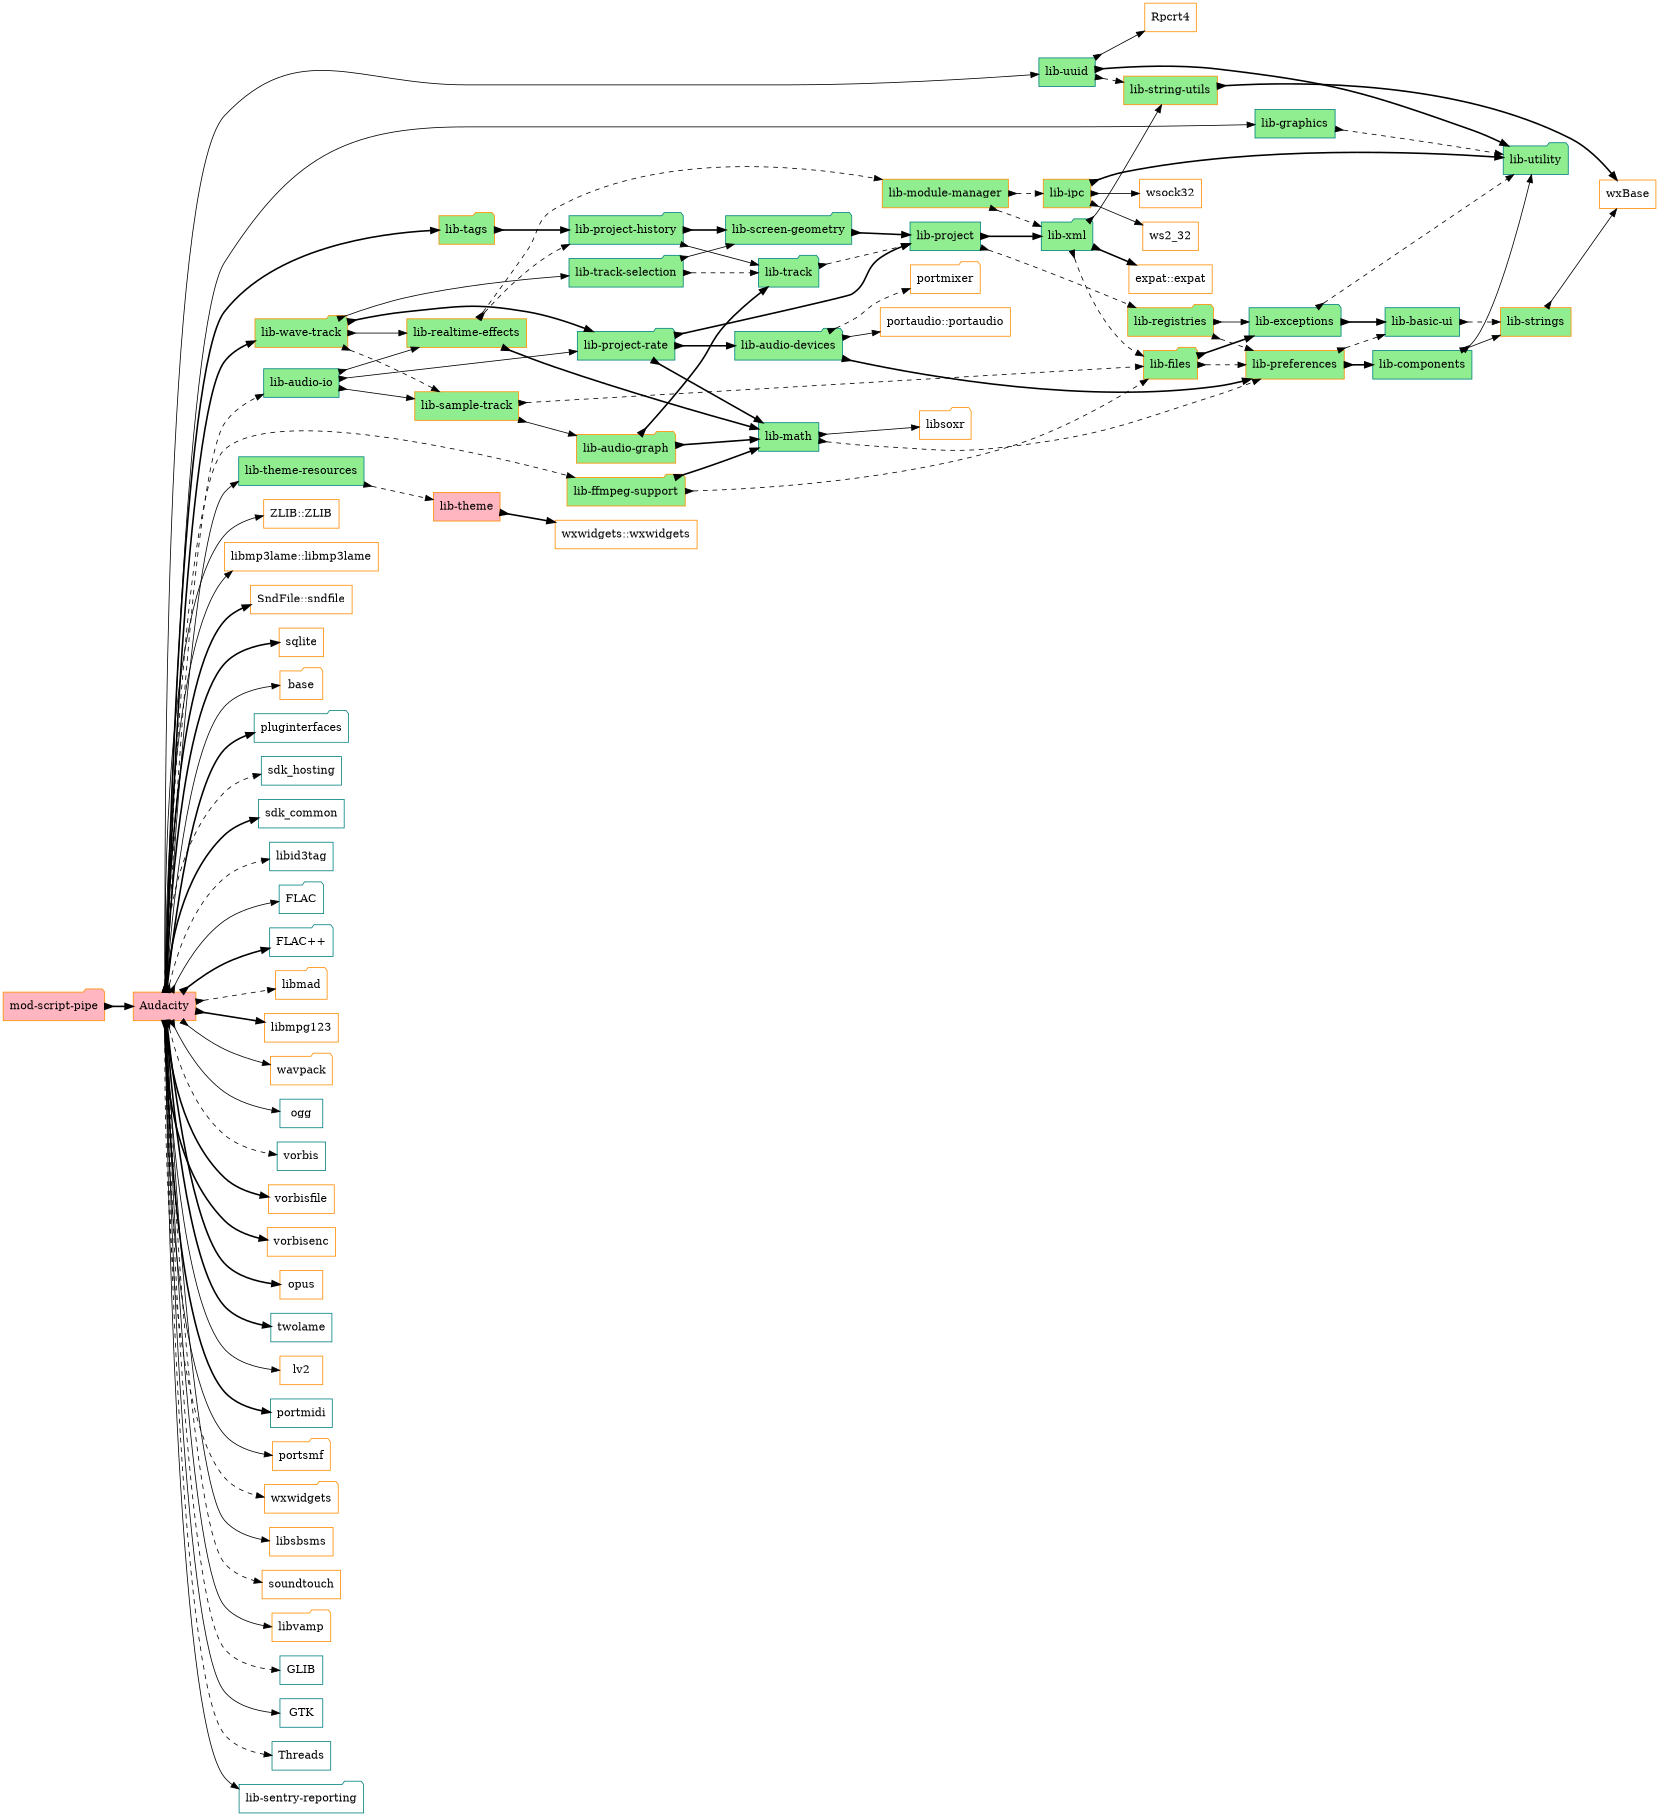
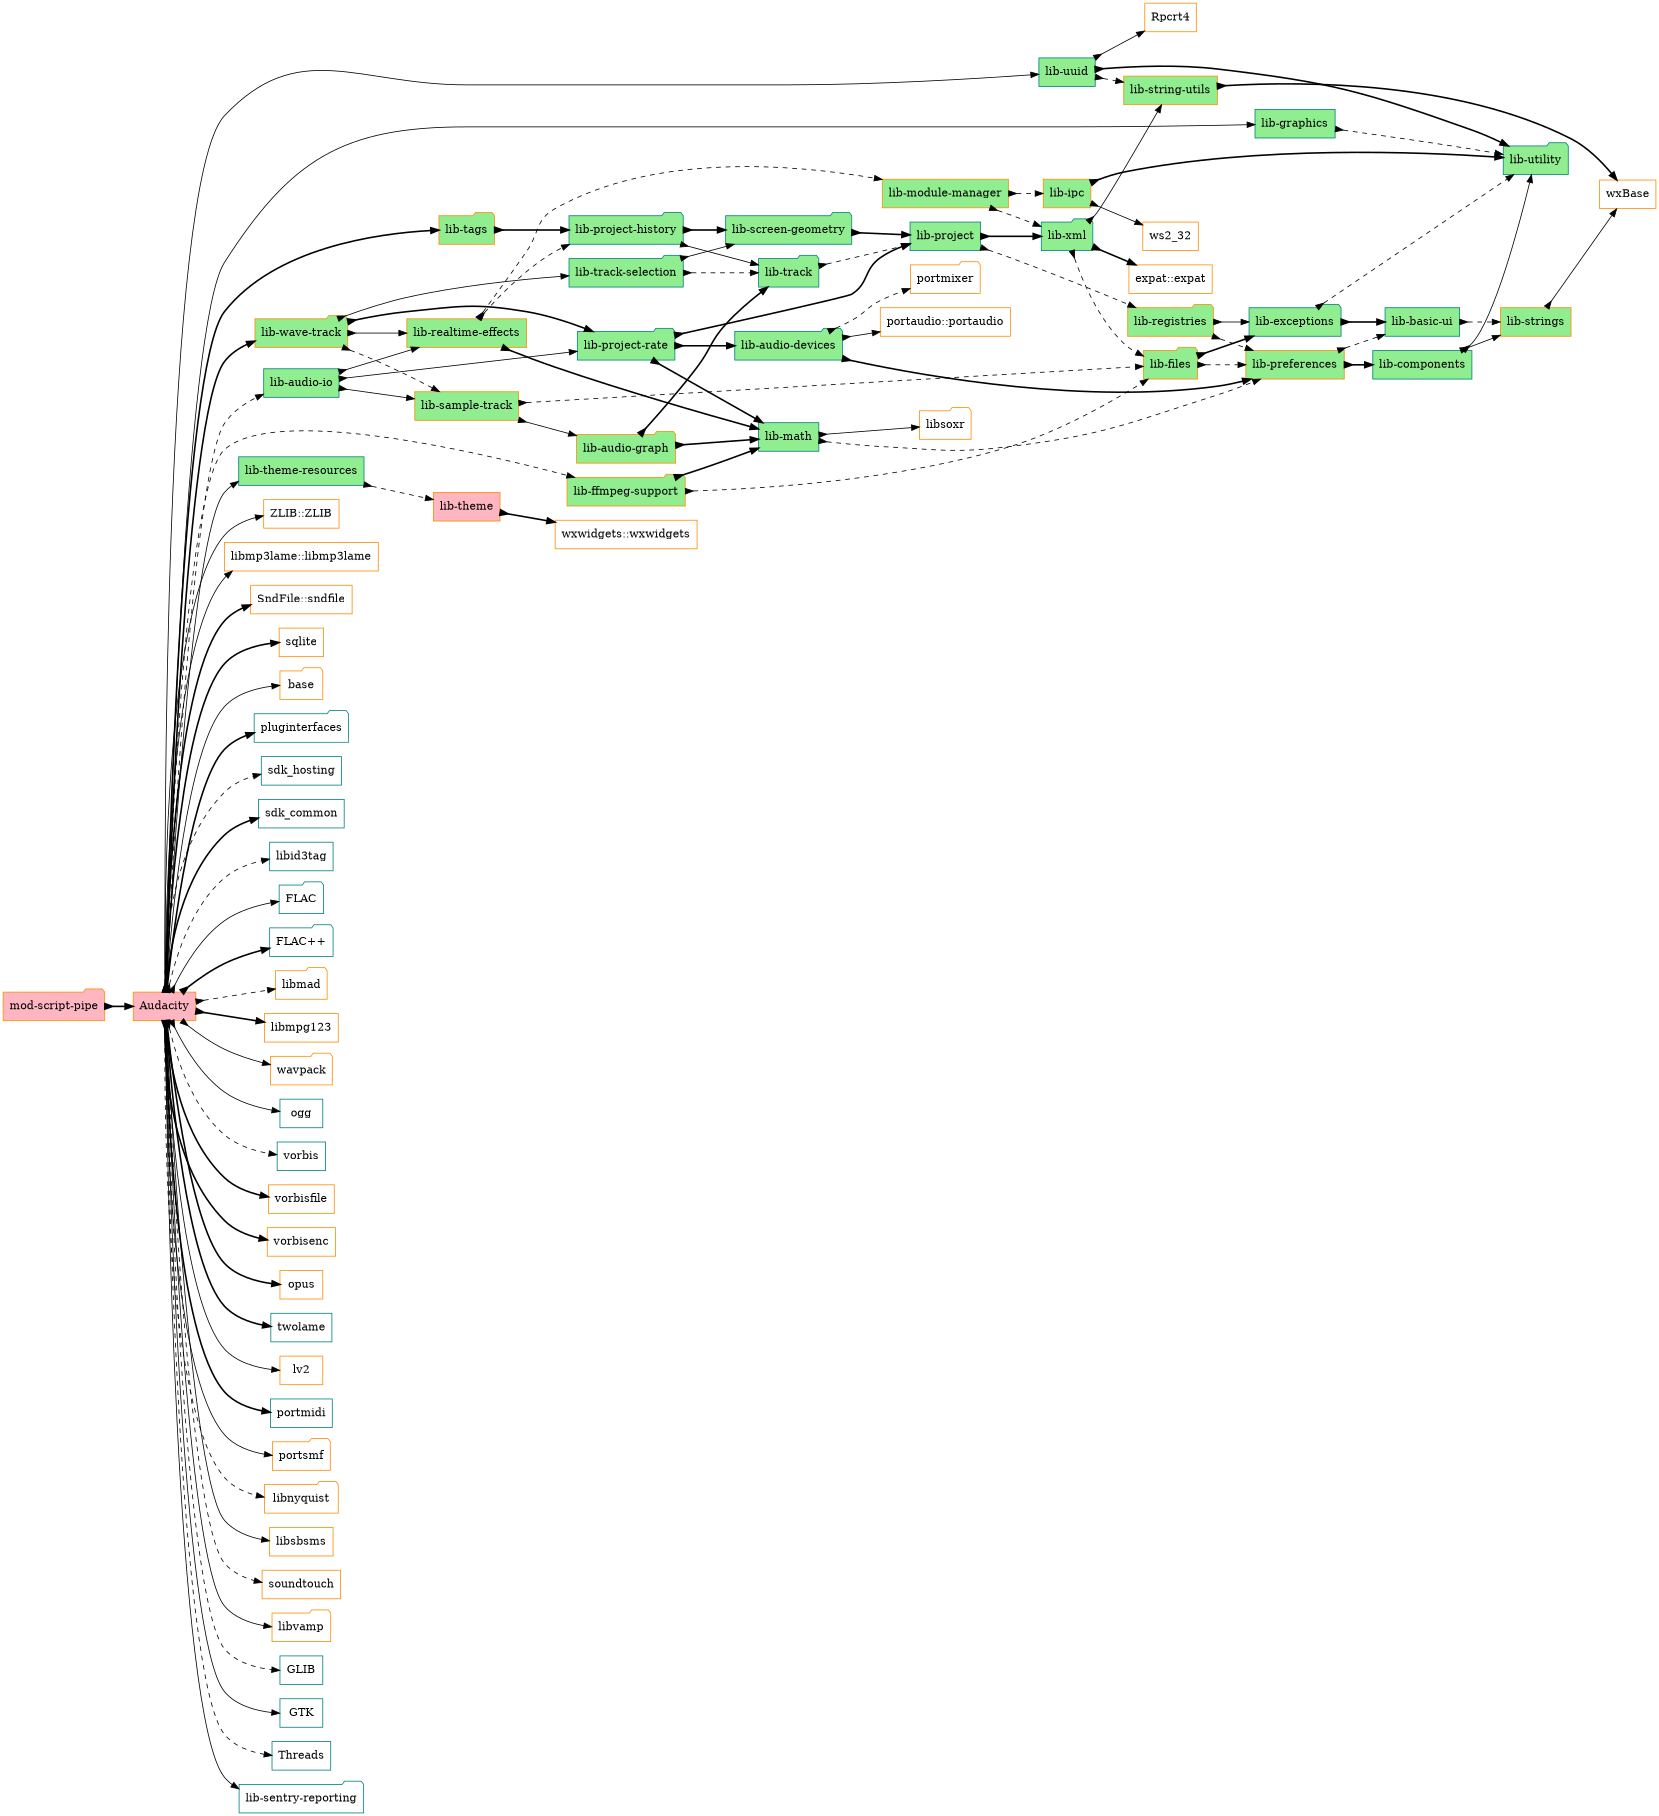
  digraph {
    rankdir=LR
    node [color=darkorange shape=box]
    edge [arrowtail=inv dir=both style=bold]
    "lib-string-utils" [fillcolor=lightgreen style=filled]
    wxBase
    "lib-strings" [fillcolor=lightgreen style=filled]
    "lib-utility" [color=teal fillcolor=lightgreen shape=folder style=filled]
    "lib-uuid" [color=teal fillcolor=lightgreen style=filled]
    Rpcrt4
    "lib-components" [color=teal fillcolor=lightgreen style=filled]
    "lib-basic-ui" [color=teal fillcolor=lightgreen style=filled]
    "lib-exceptions" [color=teal fillcolor=lightgreen shape=folder style=filled]
    "lib-preferences" [fillcolor=lightgreen style=filled]
    "lib-math" [color=teal fillcolor=lightgreen style=filled]
    libsoxr [shape=folder]
    "lib-files" [fillcolor=lightgreen shape=folder style=filled]
    "lib-ipc" [fillcolor=lightgreen style=filled]
-   wsock32
    ws2_32
    "lib-registries" [fillcolor=lightgreen shape=folder style=filled]
    "lib-xml" [color=teal fillcolor=lightgreen shape=folder style=filled]
    "expat::expat"
    "lib-audio-devices" [color=teal fillcolor=lightgreen shape=folder style=filled]
    "portaudio::portaudio"
    portmixer [shape=folder]
    "lib-project" [color=teal fillcolor=lightgreen style=filled]
    "lib-screen-geometry" [color=teal fillcolor=lightgreen shape=folder style=filled]
    "lib-project-rate" [color=teal fillcolor=lightgreen shape=folder style=filled]
    "lib-ffmpeg-support" [fillcolor=lightgreen shape=folder style=filled]
    "lib-theme" [fillcolor=lightpink style=filled]
    "wxwidgets::wxwidgets"
    "lib-theme-resources" [color=teal fillcolor=lightgreen style=filled]
    "lib-track" [color=teal fillcolor=lightgreen shape=folder style=filled]
    "lib-sample-track" [fillcolor=lightgreen style=filled]
    "lib-audio-graph" [fillcolor=lightgreen shape=folder style=filled]
    "lib-module-manager" [fillcolor=lightgreen style=filled]
    "lib-project-history" [color=teal fillcolor=lightgreen shape=folder style=filled]
    "lib-graphics" [color=teal fillcolor=lightgreen style=filled]
    "lib-tags" [fillcolor=lightgreen shape=folder style=filled]
    "lib-realtime-effects" [fillcolor=lightgreen style=filled]
    "lib-audio-io" [color=teal fillcolor=lightgreen style=filled]
    "lib-wave-track" [fillcolor=lightgreen shape=folder style=filled]
    "lib-track-selection" [color=teal fillcolor=lightgreen shape=folder style=filled]
    Audacity [fillcolor=lightpink style=filled]
    "ZLIB::ZLIB"
    "libmp3lame::libmp3lame"
    "SndFile::sndfile"
    sqlite
    base [shape=folder]
    pluginterfaces [color=teal shape=folder]
    sdk_hosting [color=teal]
    sdk_common [color=teal]
    libid3tag [color=teal]
    FLAC [color=teal shape=folder]
    "FLAC++" [color=teal shape=folder]
    libmad [shape=folder]
    libmpg123
    wavpack [shape=folder]
    ogg [color=teal]
    vorbis [color=teal]
    vorbisfile
    vorbisenc
    opus
    twolame [color=teal]
    lv2
    portmidi [color=teal]
    portsmf [shape=folder]
-   libnyquist [shape=folder label=wxwidgets]
+   libnyquist [shape=folder]
    libsbsms
    soundtouch
    libvamp [shape=folder]
    GLIB [color=teal]
    GTK [color=teal]
    Threads [color=teal]
    "lib-sentry-reporting" [color=teal shape=folder]
    "mod-script-pipe" [fillcolor=lightpink shape=folder style=filled]
    "lib-string-utils" -> wxBase
    "lib-strings" -> wxBase [style=solid]
    "lib-uuid" -> "lib-string-utils" [style=dashed]
    "lib-uuid" -> "lib-utility"
    "lib-uuid" -> Rpcrt4 [style=solid]
    "lib-components" -> "lib-strings" [style=solid]
    "lib-components" -> "lib-utility" [style=solid]
    "lib-basic-ui" -> "lib-strings" [style=dashed]
    "lib-exceptions" -> "lib-utility" [style=dashed]
    "lib-exceptions" -> "lib-basic-ui"
    "lib-preferences" -> "lib-components"
    "lib-preferences" -> "lib-basic-ui" [style=dashed]
    "lib-math" -> "lib-preferences" [style=dashed]
    "lib-math" -> libsoxr [style=solid]
    "lib-files" -> "lib-exceptions"
    "lib-files" -> "lib-preferences" [style=dashed]
    "lib-ipc" -> "lib-utility"
-   "lib-ipc" -> wsock32 [style=solid]
    "lib-ipc" -> ws2_32 [style=solid]
    "lib-registries" -> "lib-exceptions" [style=solid]
    "lib-registries" -> "lib-preferences" [style=dashed]
    "lib-xml" -> "lib-string-utils" [style=solid]
    "lib-xml" -> "lib-files" [style=dashed]
    "lib-xml" -> "expat::expat"
    "lib-audio-devices" -> "lib-preferences"
    "lib-audio-devices" -> "portaudio::portaudio" [style=solid]
    "lib-audio-devices" -> portmixer [style=dashed]
    "lib-project" -> "lib-registries" [style=dashed]
    "lib-project" -> "lib-xml"
    "lib-screen-geometry" -> "lib-project"
    "lib-project-rate" -> "lib-math"
    "lib-project-rate" -> "lib-audio-devices"
    "lib-project-rate" -> "lib-project"
    "lib-ffmpeg-support" -> "lib-math"
    "lib-ffmpeg-support" -> "lib-files" [style=dashed]
    "lib-theme" -> "wxwidgets::wxwidgets"
    "lib-theme-resources" -> "lib-theme" [style=dashed]
    "lib-track" -> "lib-project" [style=dashed]
    "lib-sample-track" -> "lib-files" [style=dashed]
    "lib-sample-track" -> "lib-audio-graph" [style=solid]
    "lib-audio-graph" -> "lib-math"
    "lib-audio-graph" -> "lib-track"
    "lib-module-manager" -> "lib-ipc" [style=dashed]
    "lib-module-manager" -> "lib-xml" [style=dashed]
    "lib-project-history" -> "lib-screen-geometry"
    "lib-project-history" -> "lib-track" [style=solid]
    "lib-graphics" -> "lib-utility" [style=dashed]
    "lib-tags" -> "lib-project-history"
    "lib-realtime-effects" -> "lib-math"
    "lib-realtime-effects" -> "lib-module-manager" [style=dashed]
    "lib-realtime-effects" -> "lib-project-history" [style=dashed]
    "lib-audio-io" -> "lib-project-rate" [style=solid]
    "lib-audio-io" -> "lib-sample-track" [style=solid]
    "lib-audio-io" -> "lib-realtime-effects" [style=solid]
    "lib-wave-track" -> "lib-project-rate"
    "lib-wave-track" -> "lib-sample-track" [style=dashed]
    "lib-wave-track" -> "lib-realtime-effects" [style=solid]
    "lib-wave-track" -> "lib-track-selection" [style=solid]
    "lib-track-selection" -> "lib-screen-geometry" [style=solid]
    "lib-track-selection" -> "lib-track" [style=dashed]
    Audacity -> "lib-uuid" [style=solid]
    Audacity -> "lib-ffmpeg-support" [style=dashed]
    Audacity -> "lib-theme-resources" [style=solid]
    Audacity -> "lib-graphics" [style=solid]
    Audacity -> "lib-tags"
    Audacity -> "lib-audio-io" [style=dashed]
    Audacity -> "lib-wave-track"
    Audacity -> "ZLIB::ZLIB" [style=solid]
    Audacity -> "libmp3lame::libmp3lame" [style=solid]
    Audacity -> "SndFile::sndfile"
    Audacity -> sqlite
    Audacity -> base [style=solid]
    Audacity -> pluginterfaces
    Audacity -> sdk_hosting [style=dashed]
    Audacity -> sdk_common
    Audacity -> libid3tag [style=dashed]
    Audacity -> FLAC [style=solid]
    Audacity -> "FLAC++"
    Audacity -> libmad [style=dashed]
    Audacity -> libmpg123
    Audacity -> wavpack [style=solid]
    Audacity -> ogg [style=solid]
    Audacity -> vorbis [style=dashed]
    Audacity -> vorbisfile
    Audacity -> vorbisenc
    Audacity -> opus
    Audacity -> twolame
    Audacity -> lv2 [style=solid]
    Audacity -> portmidi
    Audacity -> portsmf [style=solid]
    Audacity -> libnyquist [style=dashed]
    Audacity -> libsbsms [style=solid]
    Audacity -> soundtouch [style=dashed]
    Audacity -> libvamp [style=solid]
    Audacity -> GLIB [style=dashed]
    Audacity -> GTK [style=solid]
    Audacity -> Threads [style=dashed]
    Audacity -> "lib-sentry-reporting" [style=solid]
    "mod-script-pipe" -> Audacity
  }
